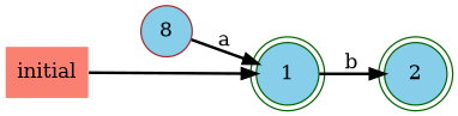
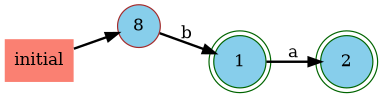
  digraph {
    rankdir=LR
    node [color=darkgreen fillcolor=skyblue shape=doublecircle style=filled]
    edge [style=bold]
    n1 [color=brown label=8 shape=circle]
    1
    2
    initial [fillcolor=salmon shape=plaintext]
-   n1 -> 1 [label=a]
-   1 -> 2 [label=b]
-   initial -> 1
+   n1 -> 1 [label=b]
+   1 -> 2 [label=a]
+   initial -> n1
  }
